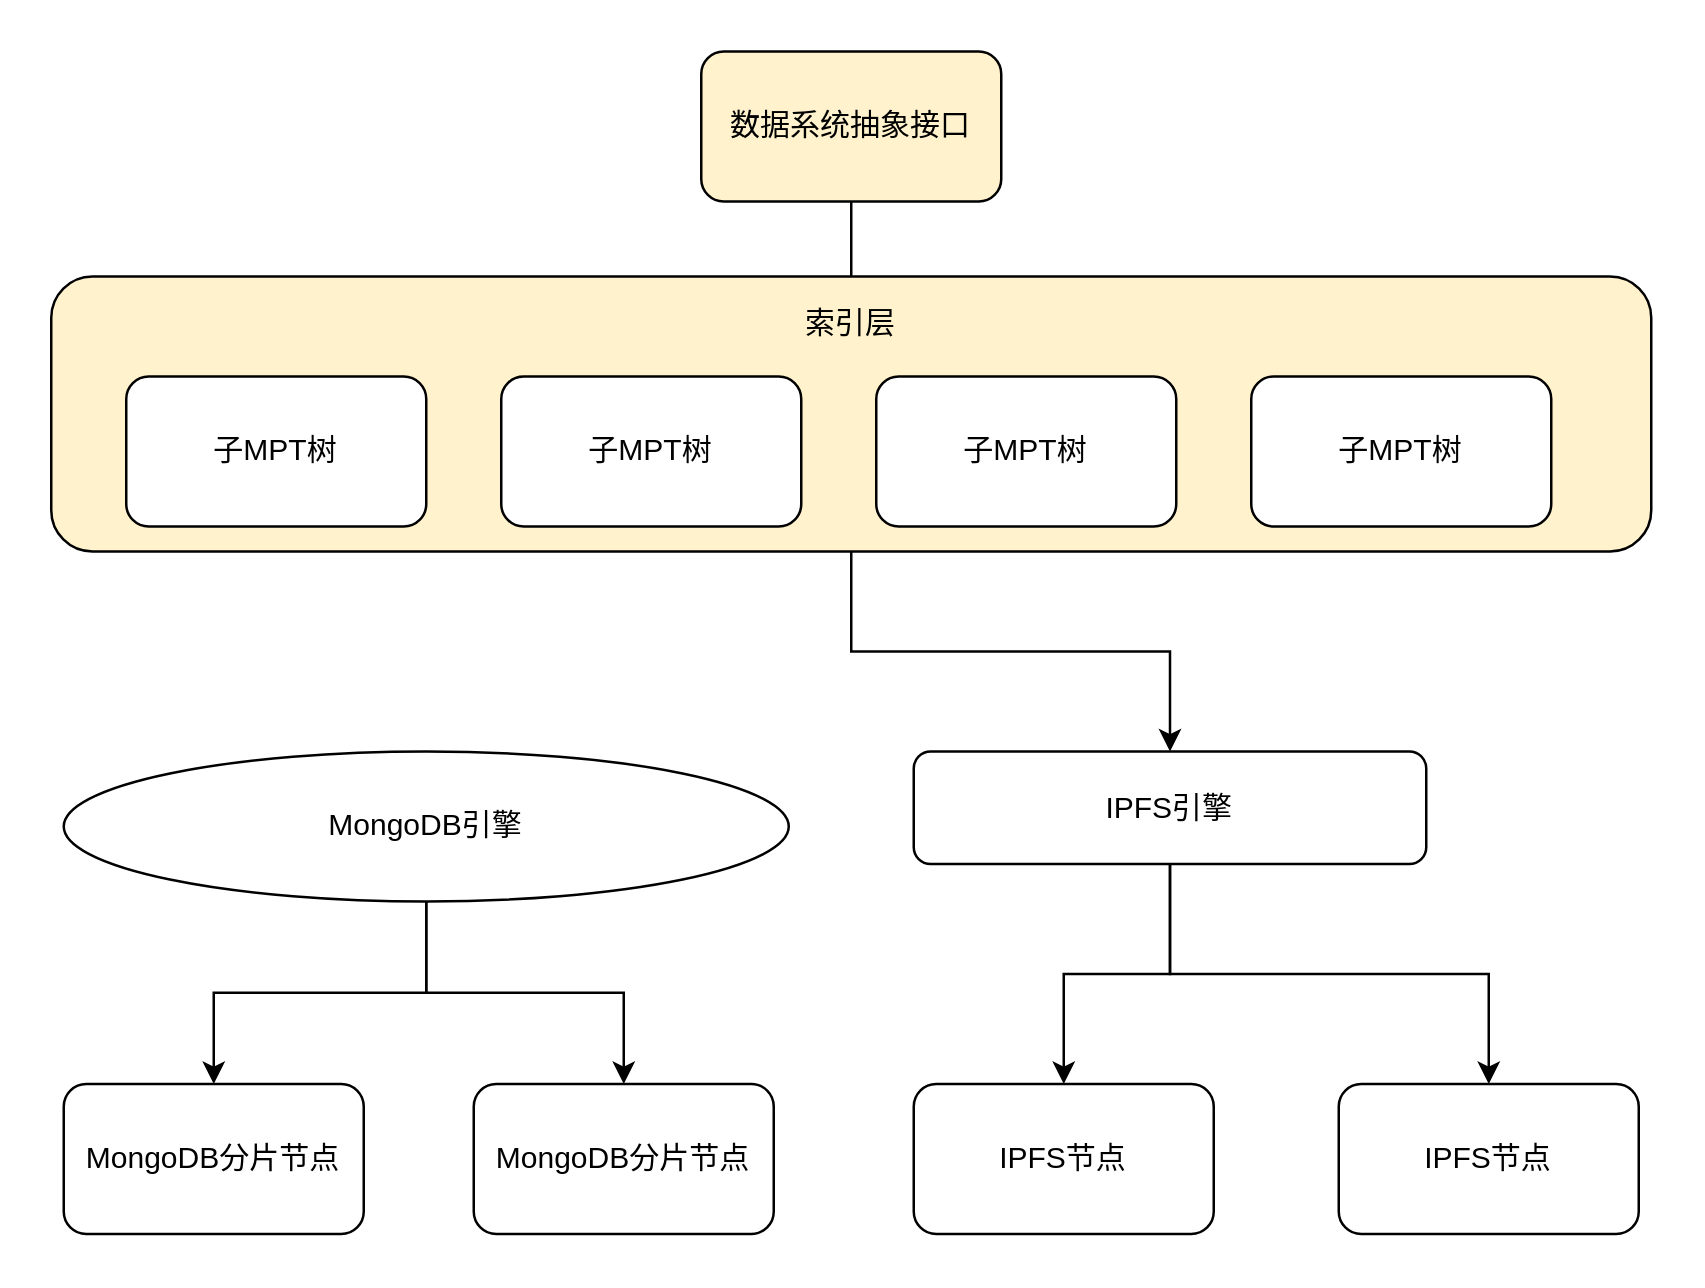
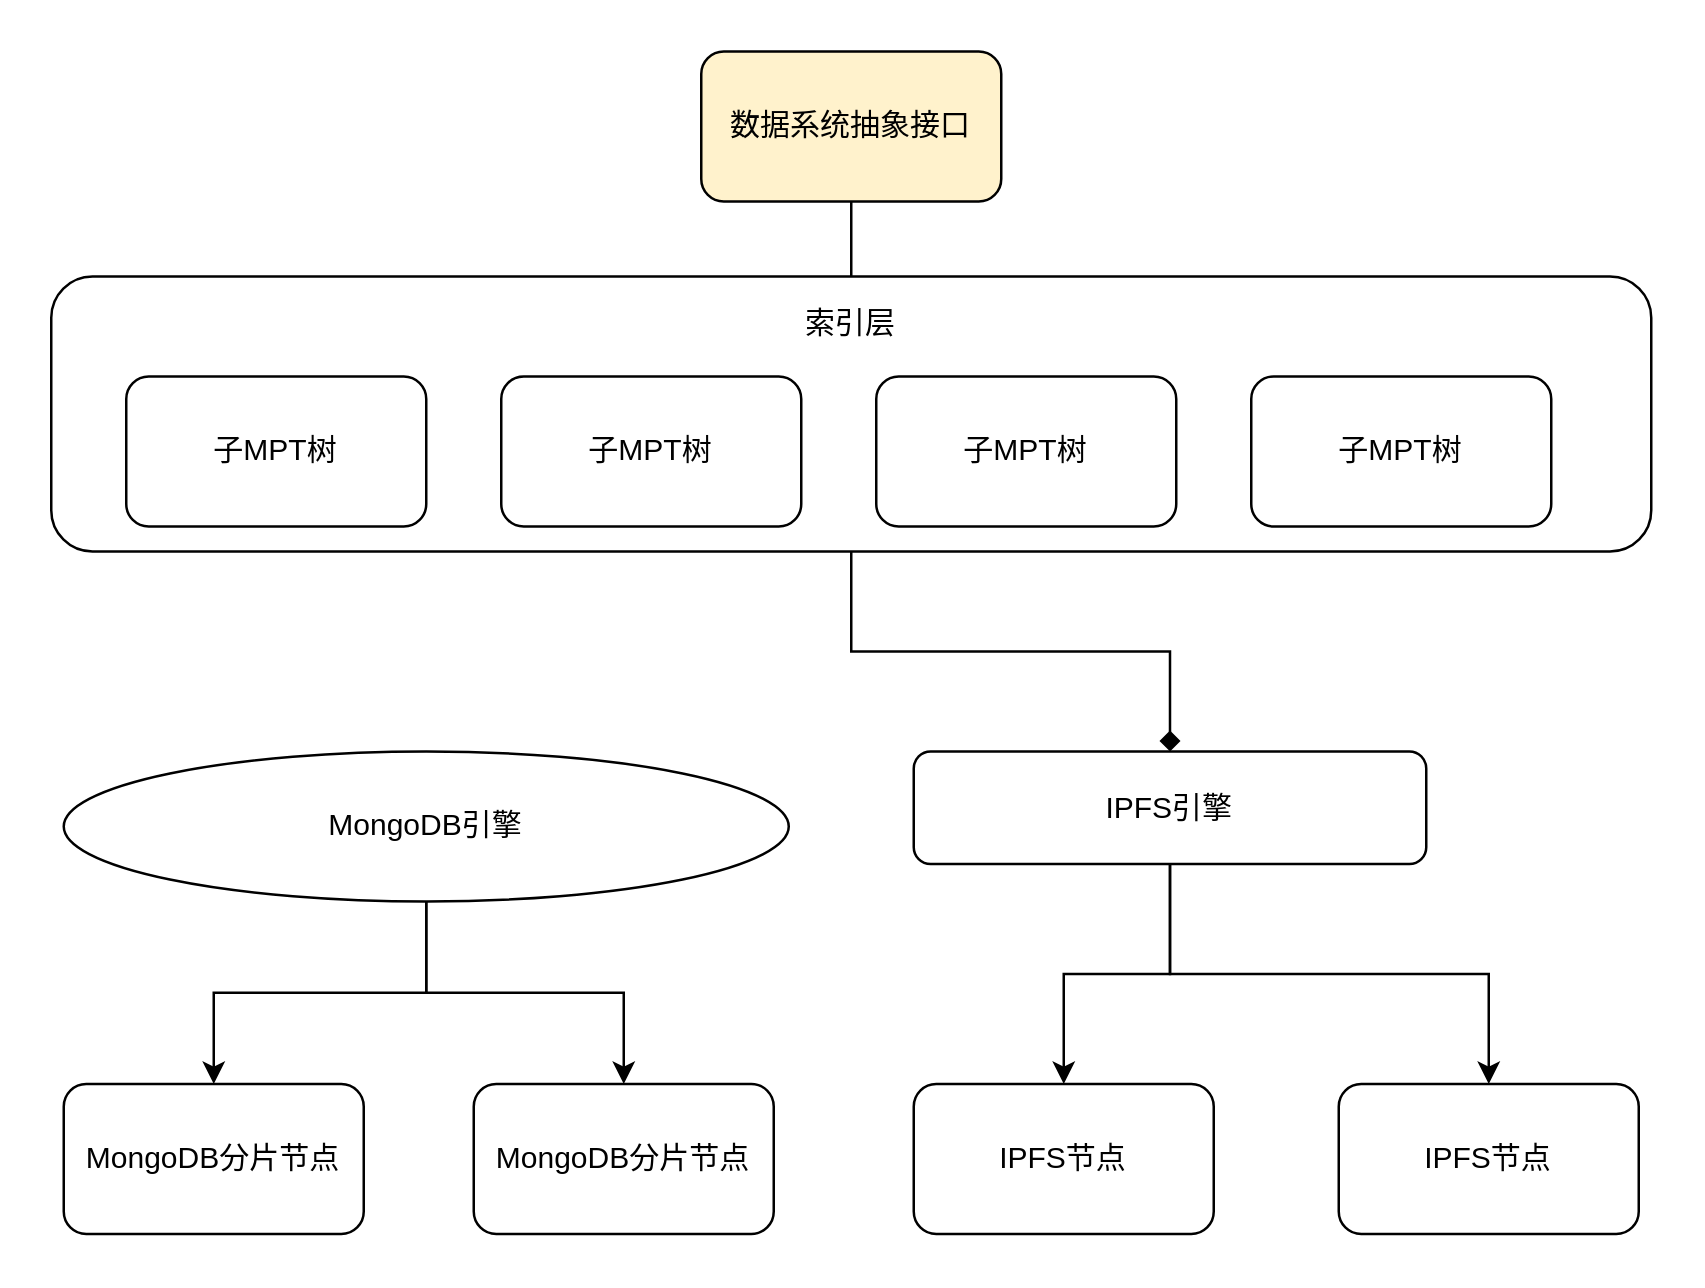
  <mxCell id="0" />
  <mxCell id="1" parent="0" />
  <mxCell id="2" value="" style="edgeStyle=orthogonalEdgeStyle;rounded=0;orthogonalLoop=1;jettySize=auto;html=1;" parent="1" source="3" target="18" edge="1"><mxGeometry relative="1" as="geometry" /></mxCell>
  <mxCell id="3" value="数据系统抽象接口" style="rounded=1;whiteSpace=wrap;html=1;fillColor=#fff2cc;" parent="1" vertex="1"><mxGeometry x="280" y="20" width="120" height="60" as="geometry" /></mxCell>
  <mxCell id="4" value="" style="edgeStyle=orthogonalEdgeStyle;rounded=0;orthogonalLoop=1;jettySize=auto;html=1;" parent="1" source="6" target="11" edge="1"><mxGeometry relative="1" as="geometry" /></mxCell>
  <mxCell id="5" value="" style="edgeStyle=orthogonalEdgeStyle;rounded=0;orthogonalLoop=1;jettySize=auto;html=1;entryX=0.5;entryY=0;entryDx=0;entryDy=0;" parent="1" source="6" target="10" edge="1"><mxGeometry relative="1" as="geometry" /></mxCell>
  <mxCell id="6" value="MongoDB引擎" style="ellipse;whiteSpace=wrap;html=1;" parent="1" vertex="1"><mxGeometry x="25" y="300" width="290" height="60" as="geometry" /></mxCell>
  <mxCell id="7" value="" style="edgeStyle=orthogonalEdgeStyle;rounded=0;orthogonalLoop=1;jettySize=auto;html=1;entryX=0.5;entryY=0;entryDx=0;entryDy=0;" parent="1" source="9" target="12" edge="1"><mxGeometry relative="1" as="geometry" /></mxCell>
  <mxCell id="8" value="" style="edgeStyle=orthogonalEdgeStyle;rounded=0;orthogonalLoop=1;jettySize=auto;html=1;" parent="1" source="9" target="13" edge="1"><mxGeometry relative="1" as="geometry" /></mxCell>
  <mxCell id="9" value="IPFS引擎" style="rounded=1;whiteSpace=wrap;html=1;" parent="1" vertex="1"><mxGeometry x="365" y="300" width="205" height="45" as="geometry" /></mxCell>
  <mxCell id="10" value="MongoDB分片节点" style="rounded=1;whiteSpace=wrap;html=1;" parent="1" vertex="1"><mxGeometry x="25" y="433" width="120" height="60" as="geometry" /></mxCell>
  <mxCell id="11" value="MongoDB分片节点" style="rounded=1;whiteSpace=wrap;html=1;" parent="1" vertex="1"><mxGeometry x="189" y="433" width="120" height="60" as="geometry" /></mxCell>
  <mxCell id="12" value="IPFS节点" style="rounded=1;whiteSpace=wrap;html=1;" parent="1" vertex="1"><mxGeometry x="365" y="433" width="120" height="60" as="geometry" /></mxCell>
  <mxCell id="13" value="IPFS节点" style="rounded=1;whiteSpace=wrap;html=1;" parent="1" vertex="1"><mxGeometry x="535" y="433" width="120" height="60" as="geometry" /></mxCell>
- <mxCell id="14" value="" style="edgeStyle=orthogonalEdgeStyle;rounded=0;orthogonalLoop=1;jettySize=auto;html=1;" parent="1" source="15" target="9" edge="1"><mxGeometry relative="1" as="geometry" /></mxCell>
- <mxCell id="15" value="索引层&lt;div&gt;&lt;br&gt;&lt;/div&gt;&lt;div&gt;&lt;br&gt;&lt;/div&gt;&lt;div&gt;&lt;br&gt;&lt;/div&gt;&lt;div&gt;&lt;br&gt;&lt;/div&gt;&lt;div&gt;&lt;br&gt;&lt;/div&gt;" style="rounded=1;whiteSpace=wrap;html=1;fillColor=#fff2cc;" parent="1" vertex="1"><mxGeometry x="20" y="110" width="640" height="110" as="geometry" /></mxCell>
+ <mxCell id="14" value="" style="edgeStyle=orthogonalEdgeStyle;rounded=0;orthogonalLoop=1;jettySize=auto;html=1;endArrow=diamond;" parent="1" source="15" target="9" edge="1"><mxGeometry relative="1" as="geometry" /></mxCell>
+ <mxCell id="15" value="索引层&lt;div&gt;&lt;br&gt;&lt;/div&gt;&lt;div&gt;&lt;br&gt;&lt;/div&gt;&lt;div&gt;&lt;br&gt;&lt;/div&gt;&lt;div&gt;&lt;br&gt;&lt;/div&gt;&lt;div&gt;&lt;br&gt;&lt;/div&gt;" style="rounded=1;whiteSpace=wrap;html=1;" parent="1" vertex="1"><mxGeometry x="20" y="110" width="640" height="110" as="geometry" /></mxCell>
  <mxCell id="16" value="子MPT树" style="rounded=1;whiteSpace=wrap;html=1;" parent="1" vertex="1"><mxGeometry x="50" y="150" width="120" height="60" as="geometry" /></mxCell>
  <mxCell id="17" value="子MPT树" style="rounded=1;whiteSpace=wrap;html=1;" parent="1" vertex="1"><mxGeometry x="200" y="150" width="120" height="60" as="geometry" /></mxCell>
  <mxCell id="18" value="子MPT树" style="rounded=1;whiteSpace=wrap;html=1;" parent="1" vertex="1"><mxGeometry x="350" y="150" width="120" height="60" as="geometry" /></mxCell>
  <mxCell id="19" value="子MPT树" style="rounded=1;whiteSpace=wrap;html=1;" parent="1" vertex="1"><mxGeometry x="500" y="150" width="120" height="60" as="geometry" /></mxCell>
